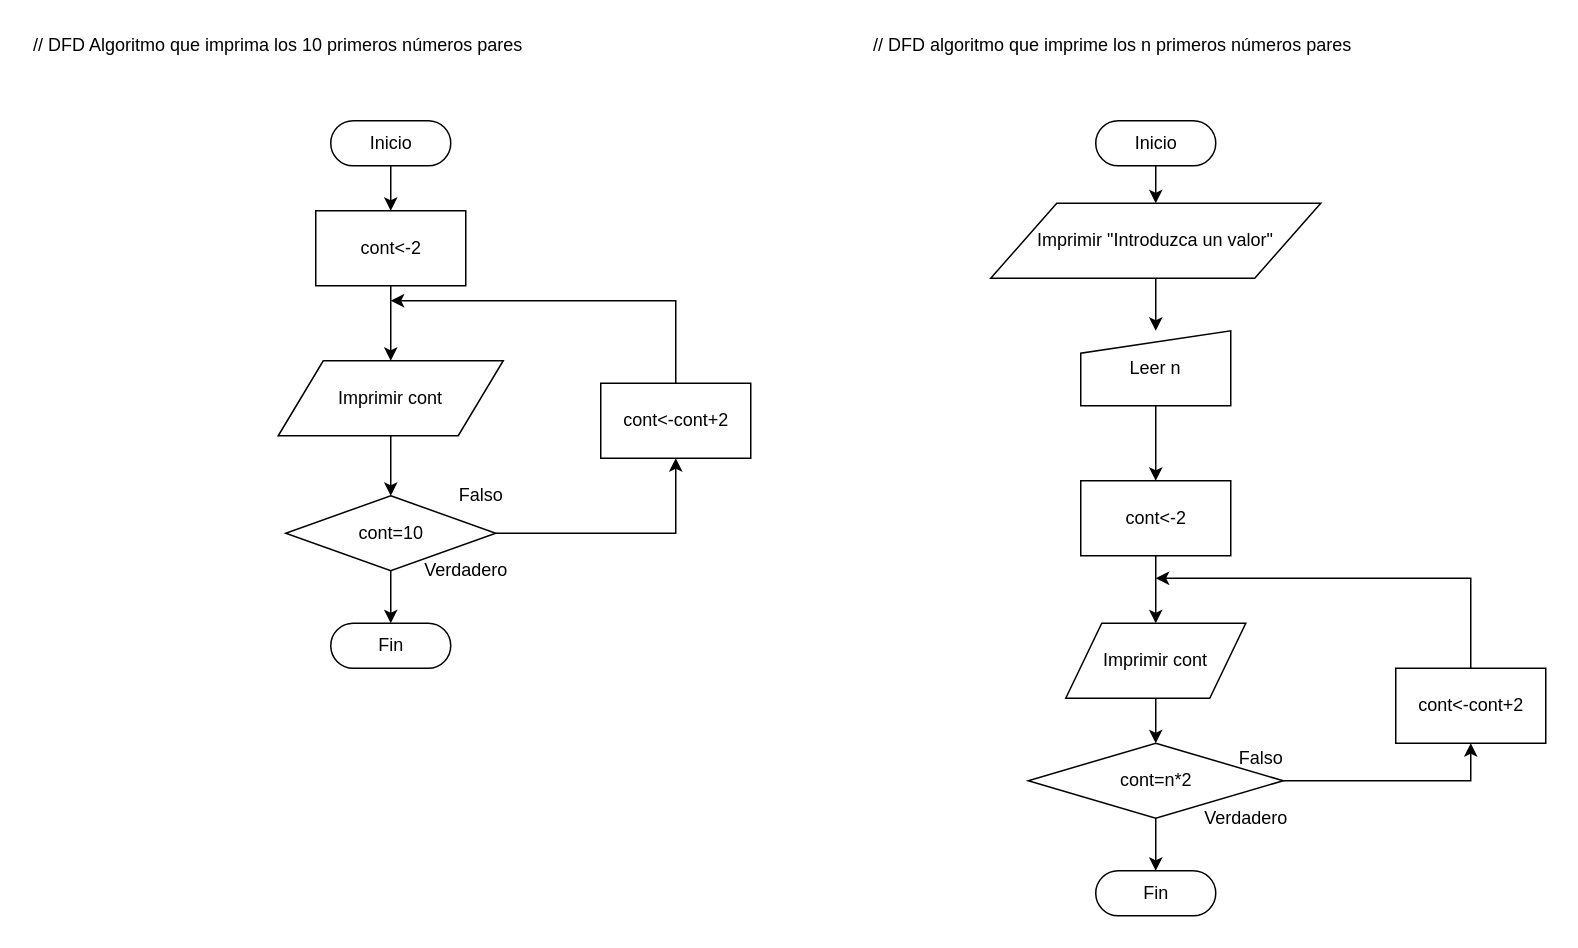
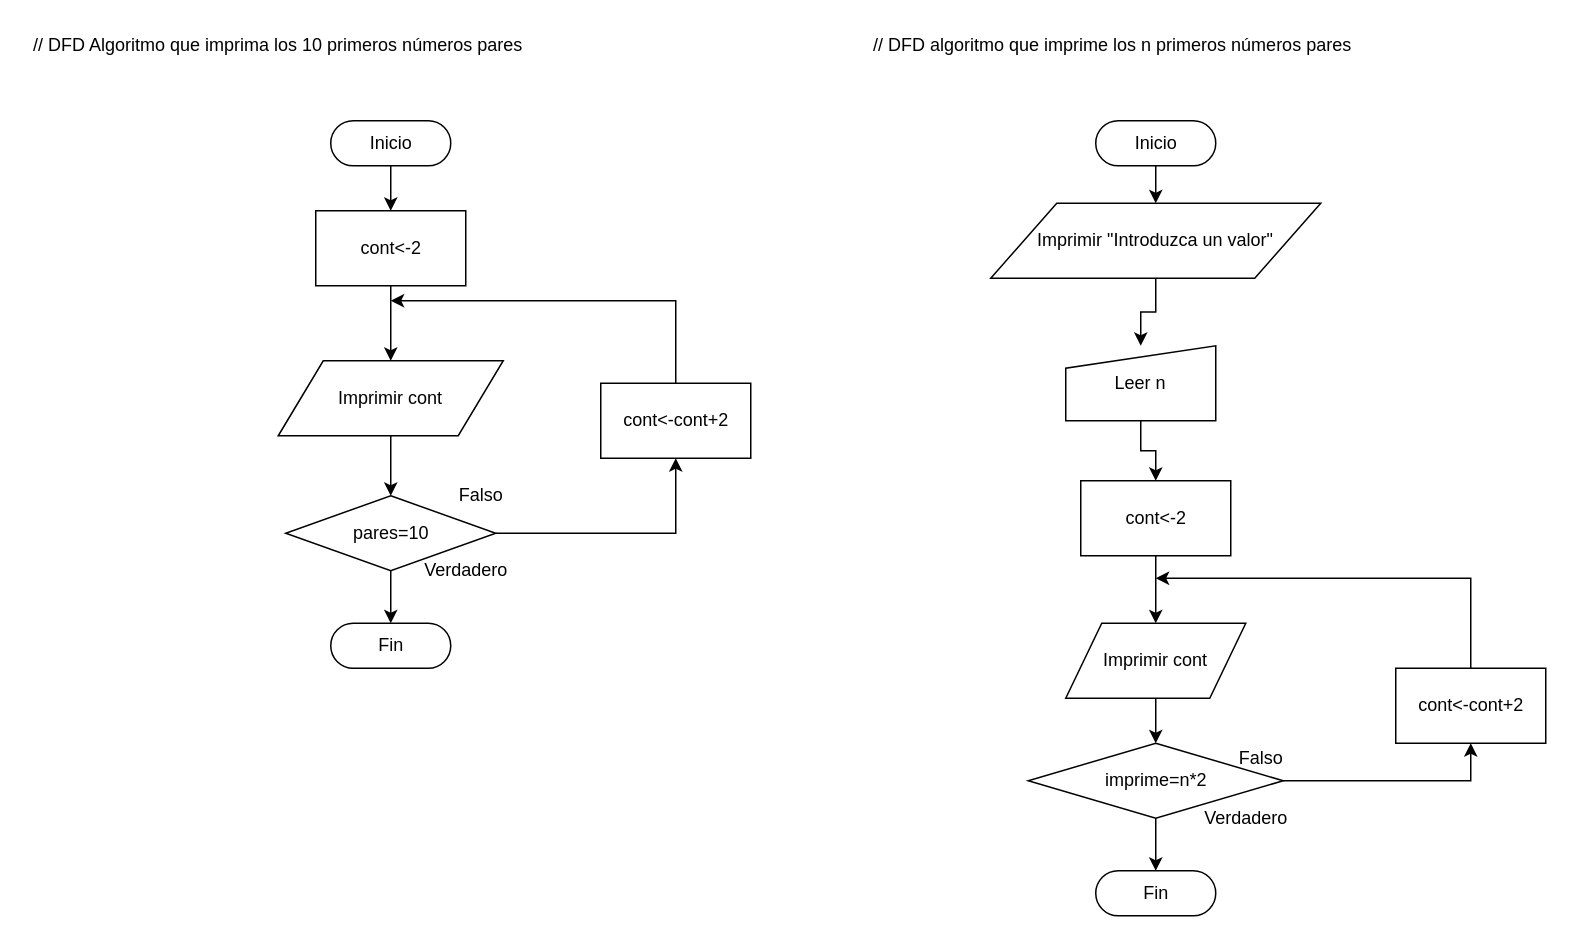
  <mxCell id="0" />
  <mxCell id="1" parent="0" />
  <mxCell id="2" value="// DFD Algoritmo que imprima los 10 primeros números pares" style="text;html=1;align=left;verticalAlign=middle;resizable=0;points=[];autosize=1;strokeColor=none;" parent="1" vertex="1"><mxGeometry x="20" y="20" width="340" height="20" as="geometry" /></mxCell>
  <mxCell id="3" style="edgeStyle=orthogonalEdgeStyle;rounded=0;orthogonalLoop=1;jettySize=auto;html=1;" parent="1" source="4" target="6" edge="1"><mxGeometry relative="1" as="geometry"><mxPoint x="260" y="150" as="targetPoint" /></mxGeometry></mxCell>
  <mxCell id="4" value="Inicio" style="html=1;dashed=0;whitespace=wrap;shape=mxgraph.dfd.start" parent="1" vertex="1"><mxGeometry x="220" y="80" width="80" height="30" as="geometry" /></mxCell>
  <mxCell id="5" style="edgeStyle=orthogonalEdgeStyle;rounded=0;orthogonalLoop=1;jettySize=auto;html=1;" parent="1" source="6" target="8" edge="1"><mxGeometry relative="1" as="geometry"><mxPoint x="260" y="230" as="targetPoint" /></mxGeometry></mxCell>
  <mxCell id="6" value="cont&amp;lt;-2" style="html=1;dashed=0;whitespace=wrap;" parent="1" vertex="1"><mxGeometry x="210" y="140" width="100" height="50" as="geometry" /></mxCell>
  <mxCell id="7" style="edgeStyle=orthogonalEdgeStyle;rounded=0;orthogonalLoop=1;jettySize=auto;html=1;" parent="1" source="8" target="11" edge="1"><mxGeometry relative="1" as="geometry"><mxPoint x="260" y="330" as="targetPoint" /></mxGeometry></mxCell>
  <mxCell id="8" value="Imprimir cont" style="shape=parallelogram;perimeter=parallelogramPerimeter;whiteSpace=wrap;html=1;dashed=0;" parent="1" vertex="1"><mxGeometry x="185" y="240" width="150" height="50" as="geometry" /></mxCell>
  <mxCell id="9" style="edgeStyle=orthogonalEdgeStyle;rounded=0;orthogonalLoop=1;jettySize=auto;html=1;" parent="1" source="11" target="13" edge="1"><mxGeometry relative="1" as="geometry"><mxPoint x="450" y="280" as="targetPoint" /></mxGeometry></mxCell>
  <mxCell id="10" style="edgeStyle=orthogonalEdgeStyle;rounded=0;orthogonalLoop=1;jettySize=auto;html=1;" parent="1" source="11" target="14" edge="1"><mxGeometry relative="1" as="geometry"><mxPoint x="260" y="430" as="targetPoint" /></mxGeometry></mxCell>
- <mxCell id="11" value="cont=10" style="shape=rhombus;html=1;dashed=0;whitespace=wrap;perimeter=rhombusPerimeter;" parent="1" vertex="1"><mxGeometry x="190" y="330" width="140" height="50" as="geometry" /></mxCell>
+ <mxCell id="11" value="pares=10" style="shape=rhombus;html=1;dashed=0;whitespace=wrap;perimeter=rhombusPerimeter;" parent="1" vertex="1"><mxGeometry x="190" y="330" width="140" height="50" as="geometry" /></mxCell>
  <mxCell id="12" style="edgeStyle=orthogonalEdgeStyle;rounded=0;orthogonalLoop=1;jettySize=auto;html=1;" parent="1" source="13" edge="1"><mxGeometry relative="1" as="geometry"><mxPoint x="260" y="200" as="targetPoint" /><Array as="points"><mxPoint x="450" y="200" /></Array></mxGeometry></mxCell>
  <mxCell id="13" value="cont&amp;lt;-cont+2" style="html=1;dashed=0;whitespace=wrap;" parent="1" vertex="1"><mxGeometry x="400" y="255" width="100" height="50" as="geometry" /></mxCell>
  <mxCell id="14" value="Fin" style="html=1;dashed=0;whitespace=wrap;shape=mxgraph.dfd.start" parent="1" vertex="1"><mxGeometry x="220" y="415" width="80" height="30" as="geometry" /></mxCell>
  <mxCell id="15" value="// DFD algoritmo que imprime los n primeros números pares" style="text;html=1;align=left;verticalAlign=middle;resizable=0;points=[];autosize=1;strokeColor=none;" parent="1" vertex="1"><mxGeometry x="580" y="20" width="330" height="20" as="geometry" /></mxCell>
  <mxCell id="16" style="edgeStyle=orthogonalEdgeStyle;rounded=0;orthogonalLoop=1;jettySize=auto;html=1;" parent="1" source="17" target="20" edge="1"><mxGeometry relative="1" as="geometry"><mxPoint x="770" y="160" as="targetPoint" /></mxGeometry></mxCell>
  <mxCell id="17" value="Inicio" style="html=1;dashed=0;whitespace=wrap;shape=mxgraph.dfd.start" parent="1" vertex="1"><mxGeometry x="730" y="80" width="80" height="30" as="geometry" /></mxCell>
  <mxCell id="18" style="edgeStyle=orthogonalEdgeStyle;rounded=0;orthogonalLoop=1;jettySize=auto;html=1;exitX=0.5;exitY=1;exitDx=0;exitDy=0;" parent="1" source="34" target="22" edge="1"><mxGeometry relative="1" as="geometry"><mxPoint x="770" y="230" as="targetPoint" /><mxPoint x="770" y="260" as="sourcePoint" /></mxGeometry></mxCell>
  <mxCell id="19" style="edgeStyle=orthogonalEdgeStyle;rounded=0;orthogonalLoop=1;jettySize=auto;html=1;exitX=0.5;exitY=1;exitDx=0;exitDy=0;entryX=0.5;entryY=0;entryDx=0;entryDy=0;" parent="1" source="20" target="34" edge="1"><mxGeometry relative="1" as="geometry" /></mxCell>
  <mxCell id="20" value="Imprimir &quot;Introduzca un valor&quot;" style="shape=parallelogram;perimeter=parallelogramPerimeter;whiteSpace=wrap;html=1;dashed=0;" parent="1" vertex="1"><mxGeometry x="660" y="135" width="220" height="50" as="geometry" /></mxCell>
  <mxCell id="21" style="edgeStyle=orthogonalEdgeStyle;rounded=0;orthogonalLoop=1;jettySize=auto;html=1;entryX=0.5;entryY=0;entryDx=0;entryDy=0;" parent="1" source="22" target="35" edge="1"><mxGeometry relative="1" as="geometry"><mxPoint x="770" y="410" as="targetPoint" /></mxGeometry></mxCell>
  <mxCell id="22" value="cont&amp;lt;-2" style="html=1;dashed=0;whitespace=wrap;" parent="1" vertex="1"><mxGeometry x="720" y="320" width="100" height="50" as="geometry" /></mxCell>
  <mxCell id="23" style="edgeStyle=orthogonalEdgeStyle;rounded=0;orthogonalLoop=1;jettySize=auto;html=1;exitX=0.5;exitY=1;exitDx=0;exitDy=0;" parent="1" source="35" target="26" edge="1"><mxGeometry relative="1" as="geometry"><mxPoint x="770" y="505" as="targetPoint" /><mxPoint x="770" y="460" as="sourcePoint" /></mxGeometry></mxCell>
  <mxCell id="24" style="edgeStyle=orthogonalEdgeStyle;rounded=0;orthogonalLoop=1;jettySize=auto;html=1;" parent="1" source="26" target="29" edge="1"><mxGeometry relative="1" as="geometry"><mxPoint x="770" y="595" as="targetPoint" /></mxGeometry></mxCell>
  <mxCell id="25" style="edgeStyle=orthogonalEdgeStyle;rounded=0;orthogonalLoop=1;jettySize=auto;html=1;exitX=1;exitY=0.5;exitDx=0;exitDy=0;entryX=0.5;entryY=1;entryDx=0;entryDy=0;" parent="1" source="26" target="32" edge="1"><mxGeometry relative="1" as="geometry" /></mxCell>
- <mxCell id="26" value="cont=n*2" style="shape=rhombus;html=1;dashed=0;whitespace=wrap;perimeter=rhombusPerimeter;" parent="1" vertex="1"><mxGeometry x="685" y="495" width="170" height="50" as="geometry" /></mxCell>
+ <mxCell id="26" value="imprime=n*2" style="shape=rhombus;html=1;dashed=0;whitespace=wrap;perimeter=rhombusPerimeter;" parent="1" vertex="1"><mxGeometry x="685" y="495" width="170" height="50" as="geometry" /></mxCell>
  <mxCell id="27" value="Verdadero" style="text;html=1;align=center;verticalAlign=middle;resizable=0;points=[];autosize=1;strokeColor=none;" parent="1" vertex="1"><mxGeometry x="275" y="370" width="70" height="20" as="geometry" /></mxCell>
  <mxCell id="28" value="Falso" style="text;html=1;align=center;verticalAlign=middle;resizable=0;points=[];autosize=1;strokeColor=none;" parent="1" vertex="1"><mxGeometry x="300" y="320" width="40" height="20" as="geometry" /></mxCell>
  <mxCell id="29" value="Fin" style="html=1;dashed=0;whitespace=wrap;shape=mxgraph.dfd.start" parent="1" vertex="1"><mxGeometry x="730" y="580" width="80" height="30" as="geometry" /></mxCell>
  <mxCell id="30" value="Verdadero" style="text;html=1;align=center;verticalAlign=middle;resizable=0;points=[];autosize=1;strokeColor=none;" parent="1" vertex="1"><mxGeometry x="795" y="535" width="70" height="20" as="geometry" /></mxCell>
  <mxCell id="31" style="edgeStyle=orthogonalEdgeStyle;rounded=0;orthogonalLoop=1;jettySize=auto;html=1;exitX=0.5;exitY=0;exitDx=0;exitDy=0;" parent="1" source="32" edge="1"><mxGeometry relative="1" as="geometry"><mxPoint x="770" y="385" as="targetPoint" /><Array as="points"><mxPoint x="980" y="385" /></Array></mxGeometry></mxCell>
  <mxCell id="32" value="cont&amp;lt;-cont+2" style="html=1;dashed=0;whitespace=wrap;" parent="1" vertex="1"><mxGeometry x="930" y="445" width="100" height="50" as="geometry" /></mxCell>
  <mxCell id="33" value="Falso" style="text;html=1;align=center;verticalAlign=middle;resizable=0;points=[];autosize=1;strokeColor=none;" parent="1" vertex="1"><mxGeometry x="820" y="495" width="40" height="20" as="geometry" /></mxCell>
- <mxCell id="34" value="Leer n" style="shape=manualInput;whiteSpace=wrap;html=1;dashed=0;size=15;" parent="1" vertex="1"><mxGeometry x="720" y="220" width="100" height="50" as="geometry" /></mxCell>
+ <mxCell id="34" value="Leer n" style="shape=manualInput;whiteSpace=wrap;html=1;dashed=0;size=15;" parent="1" vertex="1"><mxGeometry x="710" y="230" width="100" height="50" as="geometry" /></mxCell>
  <mxCell id="35" value="Imprimir cont" style="shape=parallelogram;perimeter=parallelogramPerimeter;whiteSpace=wrap;html=1;dashed=0;" vertex="1" parent="1"><mxGeometry x="710" y="415" width="120" height="50" as="geometry" /></mxCell>
